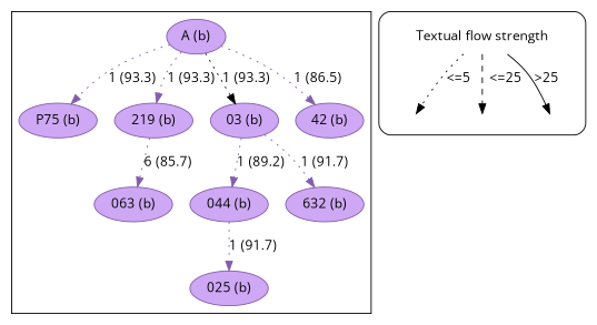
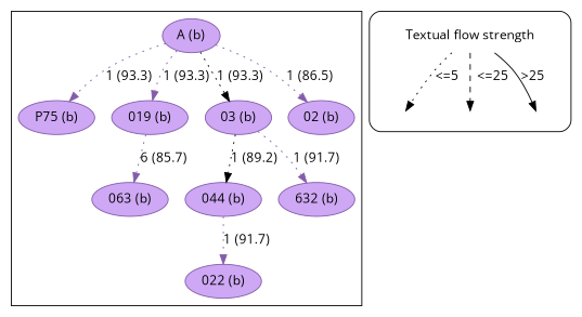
  strict digraph {
    fontname="Open Sans"
    node [color="#835da9" fillcolor="#CEA8F4" fontname="Open Sans" style=filled]
    edge [color="#835da9" fontname="Open Sans" style=dotted]
    n1 [label="044 (b)"]
-   n2 [label="025 (b)"]
+   n2 [label="022 (b)"]
    n3 [label="A (b)"]
    n4 [label="P75 (b)"]
-   n5 [label="219 (b)"]
+   n5 [label="019 (b)"]
    n6 [label="03 (b)"]
    n7 [label="063 (b)"]
-   n8 [label="42 (b)"]
+   n8 [label="02 (b)"]
    n9 [label="632 (b)"]
    n10 [label="Textual flow strength" shape=plaintext color="" fillcolor="" style=""]
    leg_e1 [fixedsize=True height=0.2 style=invis color="" fillcolor=""]
    leg_e2 [fixedsize=True height=0.2 style=invis color="" fillcolor=""]
    leg_e3 [fixedsize=True height=0.2 style=invis color="" fillcolor=""]
    subgraph cluster_1 {
      n1
      n2
      n3
      n4
      n5
      n6
      n7
      n8
      n9
    }
    subgraph cluster_2 {
      style=rounded
      n10
      leg_e1
      leg_e2
      leg_e3
    }
    n1 -> n2 [label="1 (91.7)"]
    n3 -> n4 [label="1 (93.3)"]
    n3 -> n5 [label="1 (93.3)"]
    n3 -> n6 [color=black label="1 (93.3)"]
    n3 -> n8 [label="1 (86.5)"]
    n5 -> n7 [label="6 (85.7)"]
-   n6 -> n1 [label="1 (89.2)"]
+   n6 -> n1 [color=black label="1 (89.2)"]
    n6 -> n9 [label="1 (91.7)"]
    n10 -> leg_e1 [label="<=5  " color=""]
    n10 -> leg_e2 [label="  <=25" style=dashed color=""]
    n10 -> leg_e3 [label=">25" style=solid color=""]
  }
